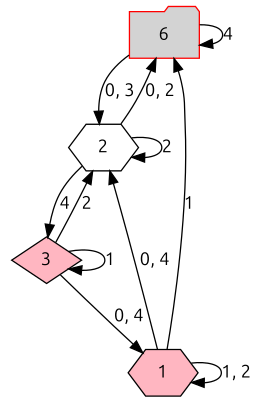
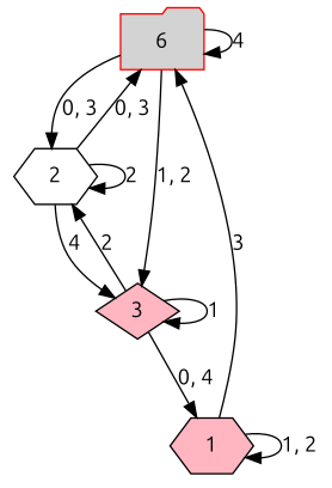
  digraph {
    fontname=Ubuntu
    node [fillcolor=lightpink fontname=Ubuntu shape=hexagon style=filled]
    edge [fontname=Ubuntu]
    n1 [color=red fillcolor=lightgrey label=6 shape=folder]
    n2 [fillcolor=white label=2]
    n3 [label=3 shape=diamond]
    n4 [label=1]
    n1 -> n1 [label=4]
    n1 -> n2 [label="0, 3"]
-   n2 -> n1 [label="0, 2"]
+   n1 -> n3 [label="1, 2"]
+   n2 -> n1 [label="0, 3"]
    n2 -> n2 [label=2]
    n2 -> n3 [label=4]
    n3 -> n2 [label=2]
    n3 -> n3 [label=1]
    n3 -> n4 [label="0, 4"]
-   n4 -> n1 [label=1]
-   n4 -> n2 [label="0, 4"]
+   n4 -> n1 [label=3]
    n4 -> n4 [label="1, 2"]
  }
